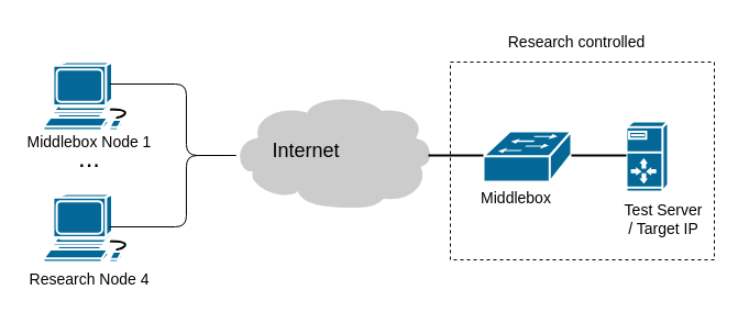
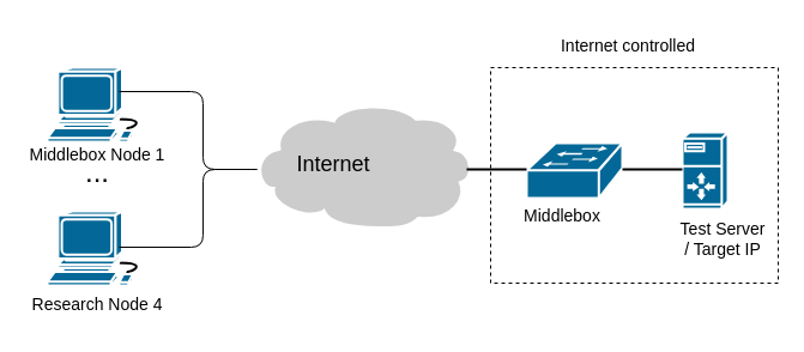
  <mxCell id="0" />
  <mxCell id="1" parent="0" />
  <mxCell id="2" value="" style="rounded=0;whiteSpace=wrap;html=1;dashed=1;" vertex="1" parent="1"><mxGeometry x="409" y="56" width="240" height="180" as="geometry" /></mxCell>
  <mxCell id="3" value="" style="shape=mxgraph.cisco.servers.server_with_router;sketch=0;html=1;pointerEvents=1;dashed=0;fillColor=#036897;strokeColor=#ffffff;strokeWidth=2;verticalLabelPosition=bottom;verticalAlign=top;align=center;outlineConnect=0;" vertex="1" parent="1"><mxGeometry x="569" y="110" width="38" height="64" as="geometry" /></mxCell>
  <mxCell id="4" value="" style="shape=mxgraph.cisco.computers_and_peripherals.workstation;sketch=0;html=1;pointerEvents=1;dashed=0;fillColor=#036897;strokeColor=#ffffff;strokeWidth=2;verticalLabelPosition=bottom;verticalAlign=top;align=center;outlineConnect=0;" vertex="1" parent="1"><mxGeometry x="39" y="56" width="83" height="62" as="geometry" /></mxCell>
  <mxCell id="5" value="" style="shape=mxgraph.cisco.computers_and_peripherals.workstation;sketch=0;html=1;pointerEvents=1;dashed=0;fillColor=#036897;strokeColor=#ffffff;strokeWidth=2;verticalLabelPosition=bottom;verticalAlign=top;align=center;outlineConnect=0;" vertex="1" parent="1"><mxGeometry x="39" y="176" width="83" height="62" as="geometry" /></mxCell>
  <mxCell id="6" value="" style="shape=mxgraph.cisco.switches.workgroup_switch;sketch=0;html=1;pointerEvents=1;dashed=0;fillColor=#036897;strokeColor=#ffffff;strokeWidth=2;verticalLabelPosition=bottom;verticalAlign=top;align=center;outlineConnect=0;" vertex="1" parent="1"><mxGeometry x="439" y="119" width="80" height="46" as="geometry" /></mxCell>
  <mxCell id="7" value="" style="shape=mxgraph.cisco.storage.cloud;sketch=0;html=1;pointerEvents=1;dashed=0;fillColor=#CCCCCC;strokeColor=#ffffff;strokeWidth=2;verticalLabelPosition=bottom;verticalAlign=top;align=center;outlineConnect=0;" vertex="1" parent="1"><mxGeometry x="209" y="84" width="186" height="106" as="geometry" /></mxCell>
  <mxCell id="8" value="&lt;font style=&quot;font-size: 18px;&quot;&gt;Internet&lt;/font&gt;" style="text;html=1;strokeColor=none;fillColor=none;align=center;verticalAlign=middle;whiteSpace=wrap;rounded=0;" vertex="1" parent="1"><mxGeometry x="237" y="119" width="82" height="36" as="geometry" /></mxCell>
  <mxCell id="9" value="&lt;font style=&quot;font-size: 14px;&quot;&gt;Middlebox Node 1&lt;/font&gt;" style="text;html=1;strokeColor=none;fillColor=none;align=center;verticalAlign=middle;whiteSpace=wrap;rounded=0;" vertex="1" parent="1"><mxGeometry x="20.5" y="111" width="120" height="36" as="geometry" /></mxCell>
  <mxCell id="10" value="&lt;font style=&quot;font-size: 14px;&quot;&gt;Research Node 4&lt;/font&gt;" style="text;html=1;strokeColor=none;fillColor=none;align=center;verticalAlign=middle;whiteSpace=wrap;rounded=0;" vertex="1" parent="1"><mxGeometry x="20.5" y="236" width="120" height="36" as="geometry" /></mxCell>
  <mxCell id="11" value="&lt;font style=&quot;font-size: 24px;&quot;&gt;...&lt;/font&gt;" style="text;html=1;strokeColor=none;fillColor=none;align=center;verticalAlign=middle;whiteSpace=wrap;rounded=0;" vertex="1" parent="1"><mxGeometry x="20.5" y="126" width="120" height="36" as="geometry" /></mxCell>
  <mxCell id="12" value="" style="shape=curlyBracket;whiteSpace=wrap;html=1;rounded=1;flipH=1;labelPosition=right;verticalLabelPosition=middle;align=left;verticalAlign=middle;size=0.417;" vertex="1" parent="1"><mxGeometry x="99" y="76" width="120" height="130" as="geometry" /></mxCell>
  <mxCell id="13" value="" style="line;strokeWidth=2;html=1;" vertex="1" parent="1"><mxGeometry x="389" y="136" width="50" height="10" as="geometry" /></mxCell>
  <mxCell id="14" value="" style="line;strokeWidth=2;html=1;" vertex="1" parent="1"><mxGeometry x="519" y="136" width="50" height="10" as="geometry" /></mxCell>
  <mxCell id="15" value="&lt;font style=&quot;font-size: 14px;&quot;&gt;Middlebox&lt;/font&gt;" style="text;html=1;strokeColor=none;fillColor=none;align=center;verticalAlign=middle;whiteSpace=wrap;rounded=0;" vertex="1" parent="1"><mxGeometry x="429" y="162" width="80" height="36" as="geometry" /></mxCell>
  <mxCell id="16" value="&lt;font style=&quot;font-size: 14px;&quot;&gt;Test Server / Target IP&lt;/font&gt;" style="text;html=1;strokeColor=none;fillColor=none;align=center;verticalAlign=middle;whiteSpace=wrap;rounded=0;" vertex="1" parent="1"><mxGeometry x="563" y="181" width="80" height="36" as="geometry" /></mxCell>
- <mxCell id="17" value="&lt;font style=&quot;font-size: 14px;&quot;&gt;Research controlled&lt;/font&gt;" style="text;html=1;strokeColor=none;fillColor=none;align=center;verticalAlign=middle;whiteSpace=wrap;rounded=0;" vertex="1" parent="1"><mxGeometry x="439" y="20" width="170" height="36" as="geometry" /></mxCell>
+ <mxCell id="17" value="&lt;font style=&quot;font-size: 14px;&quot;&gt;Internet controlled&lt;/font&gt;" style="text;html=1;strokeColor=none;fillColor=none;align=center;verticalAlign=middle;whiteSpace=wrap;rounded=0;" vertex="1" parent="1"><mxGeometry x="439" y="20" width="170" height="36" as="geometry" /></mxCell>
